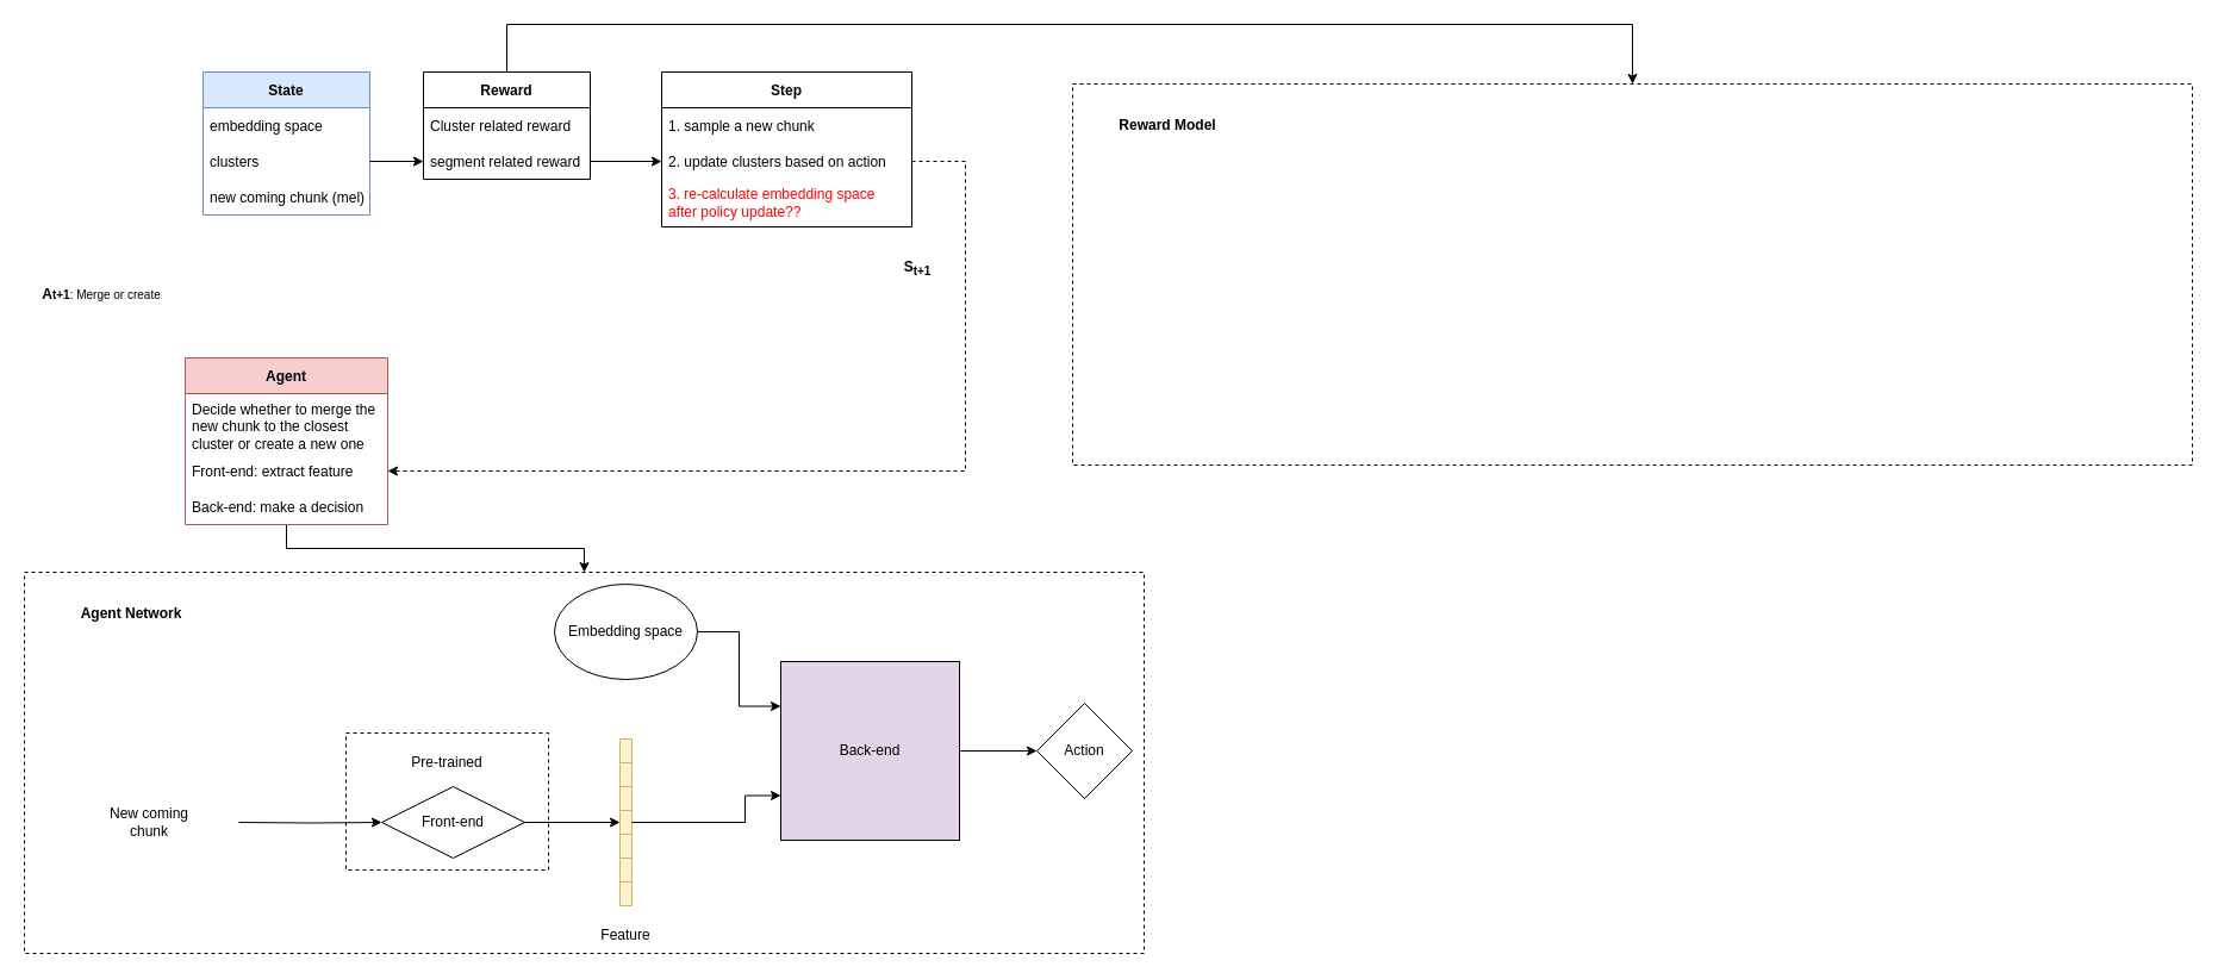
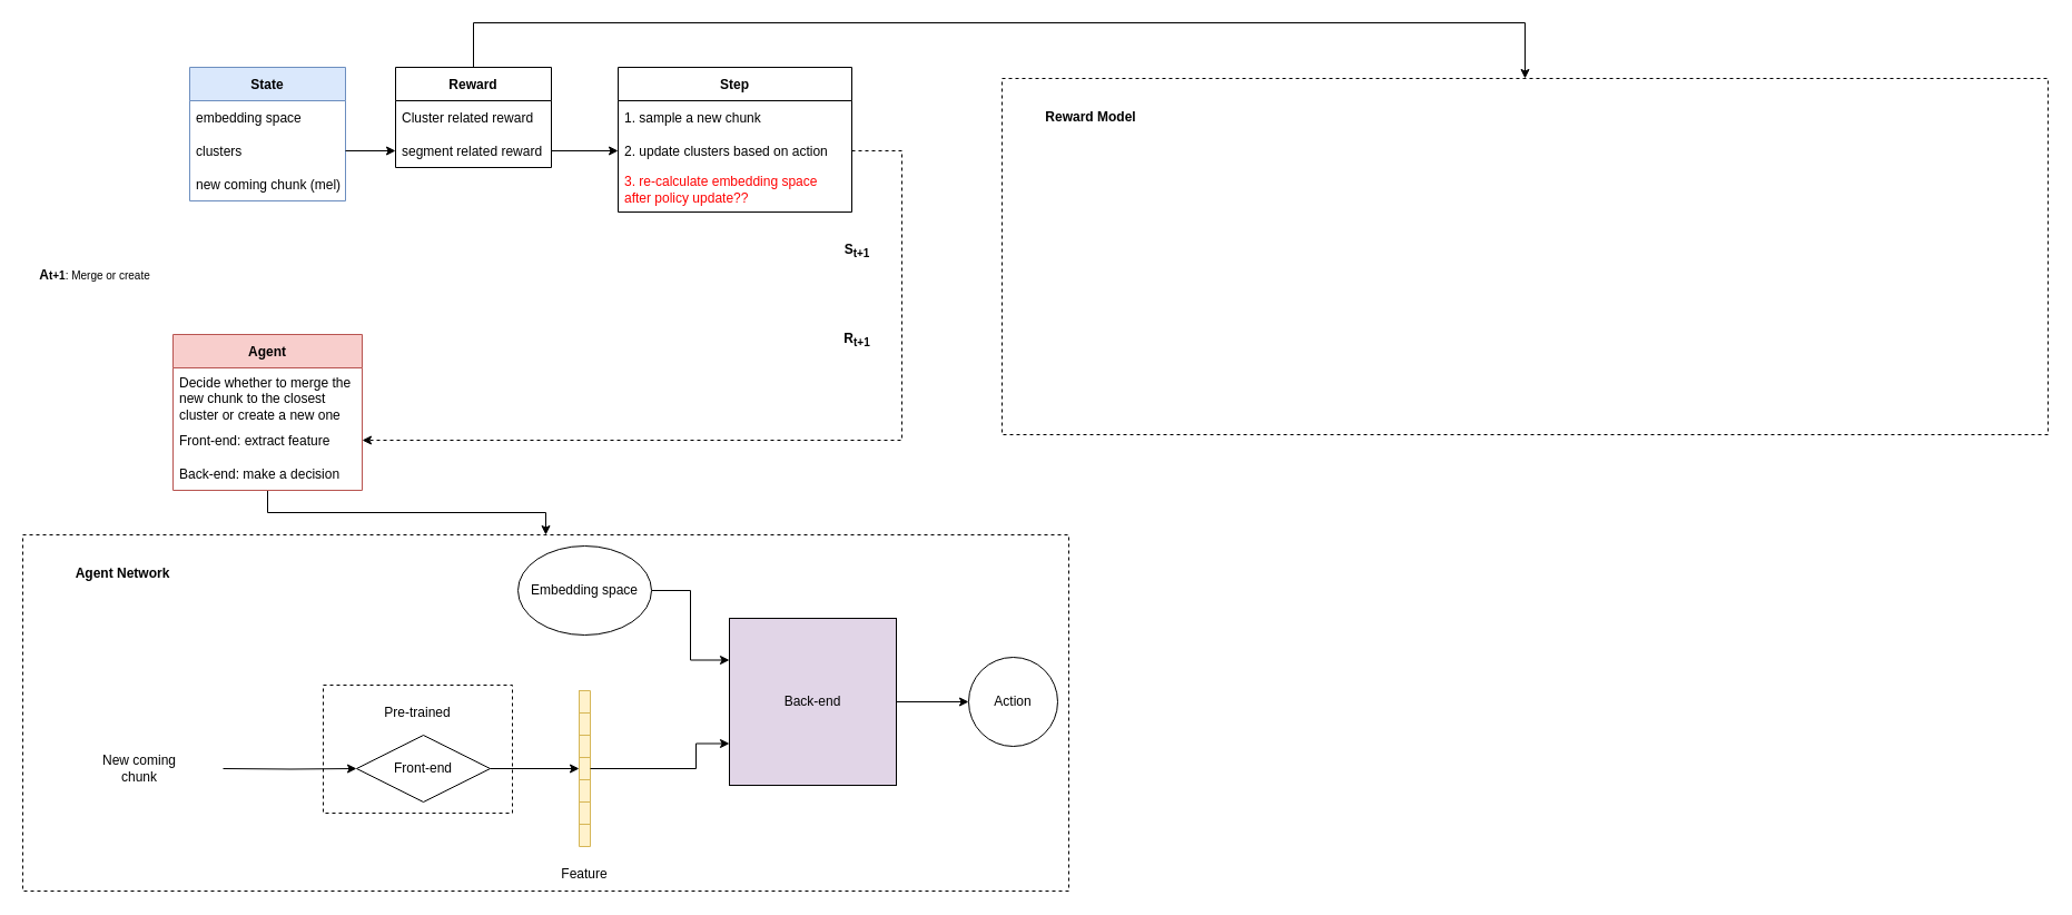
  <mxCell id="0" />
  <mxCell id="1" parent="0" />
  <mxCell id="2" value="State" style="swimlane;fontStyle=1;childLayout=stackLayout;horizontal=1;startSize=30;horizontalStack=0;resizeParent=1;resizeParentMax=0;resizeLast=0;collapsible=1;marginBottom=0;fillColor=#dae8fc;strokeColor=#6c8ebf;" parent="1" vertex="1"><mxGeometry x="170" y="60" width="140" height="120" as="geometry" /></mxCell>
  <mxCell id="3" value="embedding space    " style="text;strokeColor=none;fillColor=none;align=left;verticalAlign=middle;spacingLeft=4;spacingRight=4;overflow=hidden;points=[[0,0.5],[1,0.5]];portConstraint=eastwest;rotatable=0;" parent="2" vertex="1"><mxGeometry y="30" width="140" height="30" as="geometry" /></mxCell>
  <mxCell id="4" value="clusters" style="text;strokeColor=none;fillColor=none;align=left;verticalAlign=middle;spacingLeft=4;spacingRight=4;overflow=hidden;points=[[0,0.5],[1,0.5]];portConstraint=eastwest;rotatable=0;" parent="2" vertex="1"><mxGeometry y="60" width="140" height="30" as="geometry" /></mxCell>
  <mxCell id="5" value="new coming chunk (mel)" style="text;strokeColor=none;fillColor=none;align=left;verticalAlign=middle;spacingLeft=4;spacingRight=4;overflow=hidden;points=[[0,0.5],[1,0.5]];portConstraint=eastwest;rotatable=0;" parent="2" vertex="1"><mxGeometry y="90" width="140" height="30" as="geometry" /></mxCell>
  <mxCell id="6" style="edgeStyle=orthogonalEdgeStyle;rounded=0;orthogonalLoop=1;jettySize=auto;html=1;" parent="1" source="7" target="40" edge="1"><mxGeometry relative="1" as="geometry" /></mxCell>
  <mxCell id="7" value="Agent" style="swimlane;fontStyle=1;childLayout=stackLayout;horizontal=1;startSize=30;horizontalStack=0;resizeParent=1;resizeParentMax=0;resizeLast=0;collapsible=1;marginBottom=0;fillColor=#f8cecc;strokeColor=#b85450;" parent="1" vertex="1"><mxGeometry x="155" y="300" width="170" height="140" as="geometry" /></mxCell>
  <mxCell id="8" value="Decide whether to merge the new chunk to the closest cluster or create a new one" style="text;strokeColor=none;fillColor=none;align=left;verticalAlign=top;spacingLeft=4;spacingRight=4;overflow=hidden;points=[[0,0.5],[1,0.5]];portConstraint=eastwest;rotatable=0;whiteSpace=wrap;" parent="7" vertex="1"><mxGeometry y="30" width="170" height="50" as="geometry" /></mxCell>
  <mxCell id="9" value="Front-end: extract feature" style="text;strokeColor=none;fillColor=none;align=left;verticalAlign=middle;spacingLeft=4;spacingRight=4;overflow=hidden;points=[[0,0.5],[1,0.5]];portConstraint=eastwest;rotatable=0;" parent="7" vertex="1"><mxGeometry y="80" width="170" height="30" as="geometry" /></mxCell>
  <mxCell id="10" value="Back-end: make a decision" style="text;strokeColor=none;fillColor=none;align=left;verticalAlign=middle;spacingLeft=4;spacingRight=4;overflow=hidden;points=[[0,0.5],[1,0.5]];portConstraint=eastwest;rotatable=0;" parent="7" vertex="1"><mxGeometry y="110" width="170" height="30" as="geometry" /></mxCell>
  <mxCell id="11" value="&lt;b&gt;S&lt;sub&gt;t+1&lt;/sub&gt;&lt;/b&gt;" style="text;html=1;strokeColor=none;fillColor=none;align=center;verticalAlign=middle;whiteSpace=wrap;rounded=0;" parent="1" vertex="1"><mxGeometry x="740" y="210" width="60" height="30" as="geometry" /></mxCell>
+ <mxCell id="12" value="&lt;b&gt;R&lt;sub&gt;t+1&lt;/sub&gt;&lt;/b&gt;" style="text;html=1;strokeColor=none;fillColor=none;align=center;verticalAlign=middle;whiteSpace=wrap;rounded=0;" parent="1" vertex="1"><mxGeometry x="740" y="290" width="60" height="30" as="geometry" /></mxCell>
  <mxCell id="13" value="&lt;sub&gt;&lt;span style=&quot;font-weight: bold ; font-size: 12px&quot;&gt;A&lt;/span&gt;&lt;b&gt;t+1&lt;/b&gt;: Merge or create&lt;/sub&gt;" style="text;html=1;strokeColor=none;fillColor=none;align=center;verticalAlign=middle;whiteSpace=wrap;rounded=0;" parent="1" vertex="1"><mxGeometry x="30" y="230" width="110" height="30" as="geometry" /></mxCell>
  <mxCell id="14" style="edgeStyle=orthogonalEdgeStyle;rounded=0;orthogonalLoop=1;jettySize=auto;html=1;" parent="1" source="15" target="37" edge="1"><mxGeometry relative="1" as="geometry" /></mxCell>
  <mxCell id="15" value="Back-end" style="whiteSpace=wrap;html=1;aspect=fixed;fillColor=#e1d5e7;" parent="1" vertex="1"><mxGeometry x="655" y="555" width="150" height="150" as="geometry" /></mxCell>
  <mxCell id="16" style="edgeStyle=orthogonalEdgeStyle;rounded=0;orthogonalLoop=1;jettySize=auto;html=1;" parent="1" source="17" target="20" edge="1"><mxGeometry relative="1" as="geometry" /></mxCell>
  <mxCell id="17" value="Front-end" style="rhombus;whiteSpace=wrap;html=1;" parent="1" vertex="1"><mxGeometry x="320" y="660" width="120" height="60" as="geometry" /></mxCell>
  <mxCell id="18" style="edgeStyle=orthogonalEdgeStyle;rounded=0;orthogonalLoop=1;jettySize=auto;html=1;entryX=0;entryY=0.25;entryDx=0;entryDy=0;" parent="1" source="19" target="15" edge="1"><mxGeometry relative="1" as="geometry" /></mxCell>
  <mxCell id="19" value="Embedding space" style="ellipse;whiteSpace=wrap;html=1;" parent="1" vertex="1"><mxGeometry x="465" y="490" width="120" height="80" as="geometry" /></mxCell>
  <mxCell id="20" value="" style="shape=table;html=1;whiteSpace=wrap;startSize=0;container=1;collapsible=0;childLayout=tableLayout;fillColor=#fff2cc;strokeColor=#d6b656;" parent="1" vertex="1"><mxGeometry x="520" y="620" width="10" height="140" as="geometry" /></mxCell>
  <mxCell id="21" value="" style="shape=tableRow;horizontal=0;startSize=0;swimlaneHead=0;swimlaneBody=0;top=0;left=0;bottom=0;right=0;collapsible=0;dropTarget=0;fillColor=none;points=[[0,0.5],[1,0.5]];portConstraint=eastwest;" parent="20" vertex="1"><mxGeometry width="10" height="20" as="geometry" /></mxCell>
  <mxCell id="22" value="" style="shape=partialRectangle;html=1;whiteSpace=wrap;connectable=0;fillColor=none;top=0;left=0;bottom=0;right=0;overflow=hidden;" parent="21" vertex="1"><mxGeometry width="10" height="20" as="geometry"><mxRectangle width="10" height="20" as="alternateBounds" /></mxGeometry></mxCell>
  <mxCell id="23" value="" style="shape=tableRow;horizontal=0;startSize=0;swimlaneHead=0;swimlaneBody=0;top=0;left=0;bottom=0;right=0;collapsible=0;dropTarget=0;fillColor=none;points=[[0,0.5],[1,0.5]];portConstraint=eastwest;" parent="20" vertex="1"><mxGeometry y="20" width="10" height="20" as="geometry" /></mxCell>
  <mxCell id="24" value="" style="shape=partialRectangle;html=1;whiteSpace=wrap;connectable=0;fillColor=none;top=0;left=0;bottom=0;right=0;overflow=hidden;" parent="23" vertex="1"><mxGeometry width="10" height="20" as="geometry"><mxRectangle width="10" height="20" as="alternateBounds" /></mxGeometry></mxCell>
  <mxCell id="25" value="" style="shape=tableRow;horizontal=0;startSize=0;swimlaneHead=0;swimlaneBody=0;top=0;left=0;bottom=0;right=0;collapsible=0;dropTarget=0;fillColor=none;points=[[0,0.5],[1,0.5]];portConstraint=eastwest;" parent="20" vertex="1"><mxGeometry y="40" width="10" height="20" as="geometry" /></mxCell>
  <mxCell id="26" value="" style="shape=partialRectangle;html=1;whiteSpace=wrap;connectable=0;fillColor=none;top=0;left=0;bottom=0;right=0;overflow=hidden;" parent="25" vertex="1"><mxGeometry width="10" height="20" as="geometry"><mxRectangle width="10" height="20" as="alternateBounds" /></mxGeometry></mxCell>
  <mxCell id="27" style="shape=tableRow;horizontal=0;startSize=0;swimlaneHead=0;swimlaneBody=0;top=0;left=0;bottom=0;right=0;collapsible=0;dropTarget=0;fillColor=none;points=[[0,0.5],[1,0.5]];portConstraint=eastwest;" parent="20" vertex="1"><mxGeometry y="60" width="10" height="20" as="geometry" /></mxCell>
  <mxCell id="28" style="shape=partialRectangle;html=1;whiteSpace=wrap;connectable=0;fillColor=none;top=0;left=0;bottom=0;right=0;overflow=hidden;" parent="27" vertex="1"><mxGeometry width="10" height="20" as="geometry"><mxRectangle width="10" height="20" as="alternateBounds" /></mxGeometry></mxCell>
  <mxCell id="29" style="shape=tableRow;horizontal=0;startSize=0;swimlaneHead=0;swimlaneBody=0;top=0;left=0;bottom=0;right=0;collapsible=0;dropTarget=0;fillColor=none;points=[[0,0.5],[1,0.5]];portConstraint=eastwest;" parent="20" vertex="1"><mxGeometry y="80" width="10" height="20" as="geometry" /></mxCell>
  <mxCell id="30" style="shape=partialRectangle;html=1;whiteSpace=wrap;connectable=0;fillColor=none;top=0;left=0;bottom=0;right=0;overflow=hidden;" parent="29" vertex="1"><mxGeometry width="10" height="20" as="geometry"><mxRectangle width="10" height="20" as="alternateBounds" /></mxGeometry></mxCell>
  <mxCell id="31" style="shape=tableRow;horizontal=0;startSize=0;swimlaneHead=0;swimlaneBody=0;top=0;left=0;bottom=0;right=0;collapsible=0;dropTarget=0;fillColor=none;points=[[0,0.5],[1,0.5]];portConstraint=eastwest;" parent="20" vertex="1"><mxGeometry y="100" width="10" height="20" as="geometry" /></mxCell>
  <mxCell id="32" style="shape=partialRectangle;html=1;whiteSpace=wrap;connectable=0;fillColor=none;top=0;left=0;bottom=0;right=0;overflow=hidden;" parent="31" vertex="1"><mxGeometry width="10" height="20" as="geometry"><mxRectangle width="10" height="20" as="alternateBounds" /></mxGeometry></mxCell>
  <mxCell id="33" style="shape=tableRow;horizontal=0;startSize=0;swimlaneHead=0;swimlaneBody=0;top=0;left=0;bottom=0;right=0;collapsible=0;dropTarget=0;fillColor=none;points=[[0,0.5],[1,0.5]];portConstraint=eastwest;" parent="20" vertex="1"><mxGeometry y="120" width="10" height="20" as="geometry" /></mxCell>
  <mxCell id="34" style="shape=partialRectangle;html=1;whiteSpace=wrap;connectable=0;fillColor=none;top=0;left=0;bottom=0;right=0;overflow=hidden;" parent="33" vertex="1"><mxGeometry width="10" height="20" as="geometry"><mxRectangle width="10" height="20" as="alternateBounds" /></mxGeometry></mxCell>
  <mxCell id="35" style="edgeStyle=orthogonalEdgeStyle;rounded=0;orthogonalLoop=1;jettySize=auto;html=1;" parent="1" target="17" edge="1"><mxGeometry relative="1" as="geometry"><mxPoint x="200" y="690" as="sourcePoint" /></mxGeometry></mxCell>
  <mxCell id="36" style="edgeStyle=orthogonalEdgeStyle;rounded=0;orthogonalLoop=1;jettySize=auto;html=1;entryX=0;entryY=0.75;entryDx=0;entryDy=0;" parent="1" source="27" target="15" edge="1"><mxGeometry relative="1" as="geometry"><Array as="points"><mxPoint x="625" y="690" /><mxPoint x="625" y="668" /></Array></mxGeometry></mxCell>
- <mxCell id="37" value="Action" style="rhombus;whiteSpace=wrap;html=1;aspect=fixed;" parent="1" vertex="1"><mxGeometry x="870" y="590" width="80" height="80" as="geometry" /></mxCell>
+ <mxCell id="37" value="Action" style="ellipse;whiteSpace=wrap;html=1;aspect=fixed;" parent="1" vertex="1"><mxGeometry x="870" y="590" width="80" height="80" as="geometry" /></mxCell>
  <mxCell id="38" value="Feature" style="text;html=1;strokeColor=none;fillColor=none;align=center;verticalAlign=middle;whiteSpace=wrap;rounded=0;" parent="1" vertex="1"><mxGeometry x="495" y="770" width="60" height="30" as="geometry" /></mxCell>
  <mxCell id="39" value="New coming chunk" style="text;html=1;strokeColor=none;fillColor=none;align=center;verticalAlign=middle;whiteSpace=wrap;rounded=0;" parent="1" vertex="1"><mxGeometry x="80" y="675" width="90" height="30" as="geometry" /></mxCell>
  <mxCell id="40" value="" style="rounded=0;whiteSpace=wrap;html=1;dashed=1;strokeWidth=1;fillColor=none;" parent="1" vertex="1"><mxGeometry x="20" y="480" width="940" height="320" as="geometry" /></mxCell>
  <mxCell id="41" value="Agent Network" style="text;html=1;strokeColor=none;fillColor=none;align=center;verticalAlign=middle;whiteSpace=wrap;rounded=0;dashed=1;fontStyle=1" parent="1" vertex="1"><mxGeometry x="40" y="500" width="140" height="30" as="geometry" /></mxCell>
  <mxCell id="42" value="" style="rounded=0;whiteSpace=wrap;html=1;dashed=1;strokeWidth=1;fillColor=none;" parent="1" vertex="1"><mxGeometry x="290" y="615" width="170" height="115" as="geometry" /></mxCell>
  <mxCell id="43" value="Pre-trained" style="text;html=1;strokeColor=none;fillColor=none;align=center;verticalAlign=middle;whiteSpace=wrap;rounded=0;dashed=1;" parent="1" vertex="1"><mxGeometry x="335" y="625" width="80" height="30" as="geometry" /></mxCell>
  <mxCell id="44" value="Step" style="swimlane;fontStyle=1;childLayout=stackLayout;horizontal=1;startSize=30;horizontalStack=0;resizeParent=1;resizeParentMax=0;resizeLast=0;collapsible=1;marginBottom=0;strokeWidth=1;fillColor=default;" parent="1" vertex="1"><mxGeometry x="555" y="60" width="210" height="130" as="geometry" /></mxCell>
  <mxCell id="45" value="1. sample a new chunk    " style="text;strokeColor=none;fillColor=none;align=left;verticalAlign=middle;spacingLeft=4;spacingRight=4;overflow=hidden;points=[[0,0.5],[1,0.5]];portConstraint=eastwest;rotatable=0;dashed=1;" parent="44" vertex="1"><mxGeometry y="30" width="210" height="30" as="geometry" /></mxCell>
  <mxCell id="46" value="2. update clusters based on action" style="text;strokeColor=none;fillColor=none;align=left;verticalAlign=middle;spacingLeft=4;spacingRight=4;overflow=hidden;points=[[0,0.5],[1,0.5]];portConstraint=eastwest;rotatable=0;dashed=1;" parent="44" vertex="1"><mxGeometry y="60" width="210" height="30" as="geometry" /></mxCell>
  <mxCell id="47" value="3. re-calculate embedding space after policy update??" style="text;strokeColor=none;fillColor=none;align=left;verticalAlign=middle;spacingLeft=4;spacingRight=4;overflow=hidden;points=[[0,0.5],[1,0.5]];portConstraint=eastwest;rotatable=0;dashed=1;whiteSpace=wrap;fontColor=#FF0000;" parent="44" vertex="1"><mxGeometry y="90" width="210" height="40" as="geometry" /></mxCell>
  <mxCell id="48" style="edgeStyle=orthogonalEdgeStyle;rounded=0;orthogonalLoop=1;jettySize=auto;html=1;entryX=0.5;entryY=0;entryDx=0;entryDy=0;" edge="1" parent="1" source="49" target="55"><mxGeometry relative="1" as="geometry"><Array as="points"><mxPoint x="425" y="20" /><mxPoint x="1370" y="20" /></Array></mxGeometry></mxCell>
  <mxCell id="49" value="Reward" style="swimlane;fontStyle=1;childLayout=stackLayout;horizontal=1;startSize=30;horizontalStack=0;resizeParent=1;resizeParentMax=0;resizeLast=0;collapsible=1;marginBottom=0;fontColor=#000000;strokeWidth=1;fillColor=default;" parent="1" vertex="1"><mxGeometry x="355" y="60" width="140" height="90" as="geometry" /></mxCell>
  <mxCell id="50" value="Cluster related reward" style="text;strokeColor=none;fillColor=none;align=left;verticalAlign=middle;spacingLeft=4;spacingRight=4;overflow=hidden;points=[[0,0.5],[1,0.5]];portConstraint=eastwest;rotatable=0;fontColor=#000000;" parent="49" vertex="1"><mxGeometry y="30" width="140" height="30" as="geometry" /></mxCell>
  <mxCell id="51" value="segment related reward " style="text;strokeColor=none;fillColor=none;align=left;verticalAlign=middle;spacingLeft=4;spacingRight=4;overflow=hidden;points=[[0,0.5],[1,0.5]];portConstraint=eastwest;rotatable=0;fontColor=#000000;" parent="49" vertex="1"><mxGeometry y="60" width="140" height="30" as="geometry" /></mxCell>
  <mxCell id="52" style="edgeStyle=orthogonalEdgeStyle;rounded=0;orthogonalLoop=1;jettySize=auto;html=1;entryX=0;entryY=0.5;entryDx=0;entryDy=0;fontColor=#000000;" parent="1" source="4" target="51" edge="1"><mxGeometry relative="1" as="geometry" /></mxCell>
  <mxCell id="53" style="edgeStyle=orthogonalEdgeStyle;rounded=0;orthogonalLoop=1;jettySize=auto;html=1;entryX=0;entryY=0.5;entryDx=0;entryDy=0;fontColor=#000000;" parent="1" source="51" target="46" edge="1"><mxGeometry relative="1" as="geometry" /></mxCell>
  <mxCell id="54" style="edgeStyle=orthogonalEdgeStyle;rounded=0;orthogonalLoop=1;jettySize=auto;html=1;entryX=1;entryY=0.5;entryDx=0;entryDy=0;fontColor=#000000;dashed=1;" parent="1" source="46" target="9" edge="1"><mxGeometry relative="1" as="geometry"><Array as="points"><mxPoint x="810" y="135" /><mxPoint x="810" y="395" /></Array></mxGeometry></mxCell>
  <mxCell id="55" value="" style="rounded=0;whiteSpace=wrap;html=1;dashed=1;strokeWidth=1;fillColor=none;" vertex="1" parent="1"><mxGeometry x="900" y="70" width="940" height="320" as="geometry" /></mxCell>
  <mxCell id="56" value="&lt;b&gt;Reward Model&lt;/b&gt;" style="text;html=1;strokeColor=none;fillColor=none;align=center;verticalAlign=middle;whiteSpace=wrap;rounded=0;" vertex="1" parent="1"><mxGeometry x="930" y="90" width="100" height="30" as="geometry" /></mxCell>
